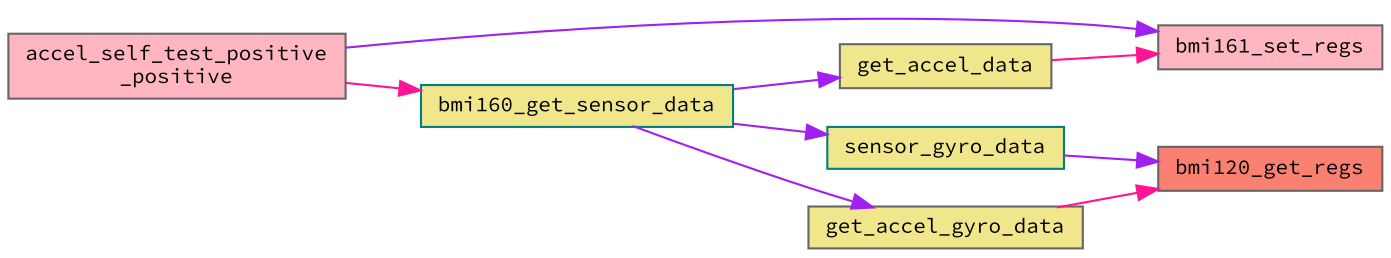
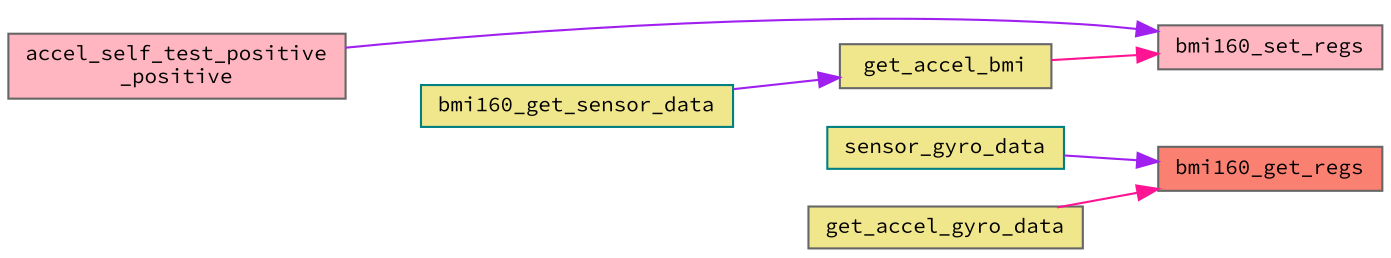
  digraph {
    fontname="Source Code Pro"
    rankdir=LR
    node [color=gray40 fillcolor=khaki fontname="Source Code Pro" fontsize=10 shape=record style=filled]
    edge [color=purple fontname="Source Code Pro" fontsize=10 labelfontname=Helvetica labelfontsize=10 style=solid]
    n1 [fillcolor=lightpink fontcolor=black height=0.2 label="accel_self_test_positive\l_positive" width=0.4]
-   n2 [fillcolor=lightpink height=0.2 label=bmi161_set_regs width=0.4]
+   n2 [fillcolor=lightpink height=0.2 label=bmi160_set_regs width=0.4]
    n3 [color=teal height=0.2 label=bmi160_get_sensor_data width=0.4]
-   n4 [height=0.2 label=get_accel_data width=0.4]
+   n4 [height=0.2 label=get_accel_bmi width=0.4]
    n5 [color=teal height=0.2 label=sensor_gyro_data width=0.4]
    n6 [height=0.2 label=get_accel_gyro_data width=0.4]
-   n7 [fillcolor=salmon height=0.2 label=bmi120_get_regs width=0.4]
+   n7 [fillcolor=salmon height=0.2 label=bmi160_get_regs width=0.4]
    n1 -> n2
-   n1 -> n3 [color=deeppink]
    n3 -> n4
-   n3 -> n5
-   n3 -> n6
    n4 -> n2 [color=deeppink]
    n5 -> n7
    n6 -> n7 [color=deeppink]
  }
